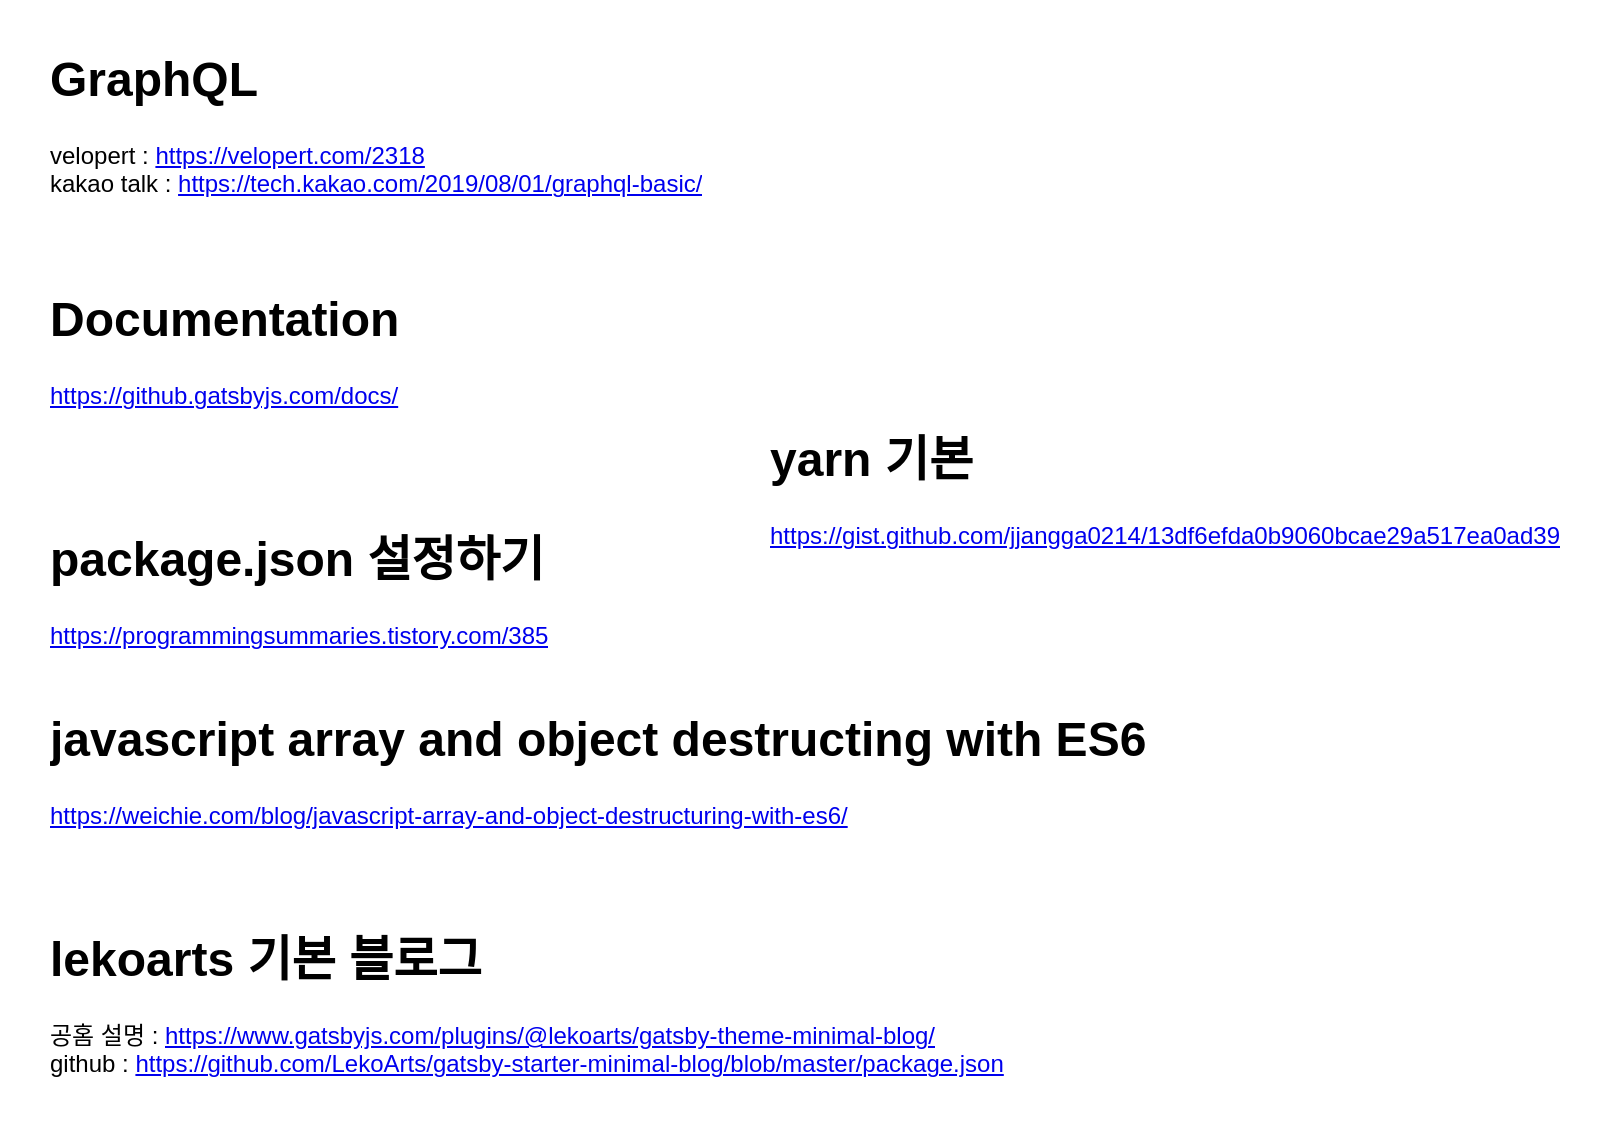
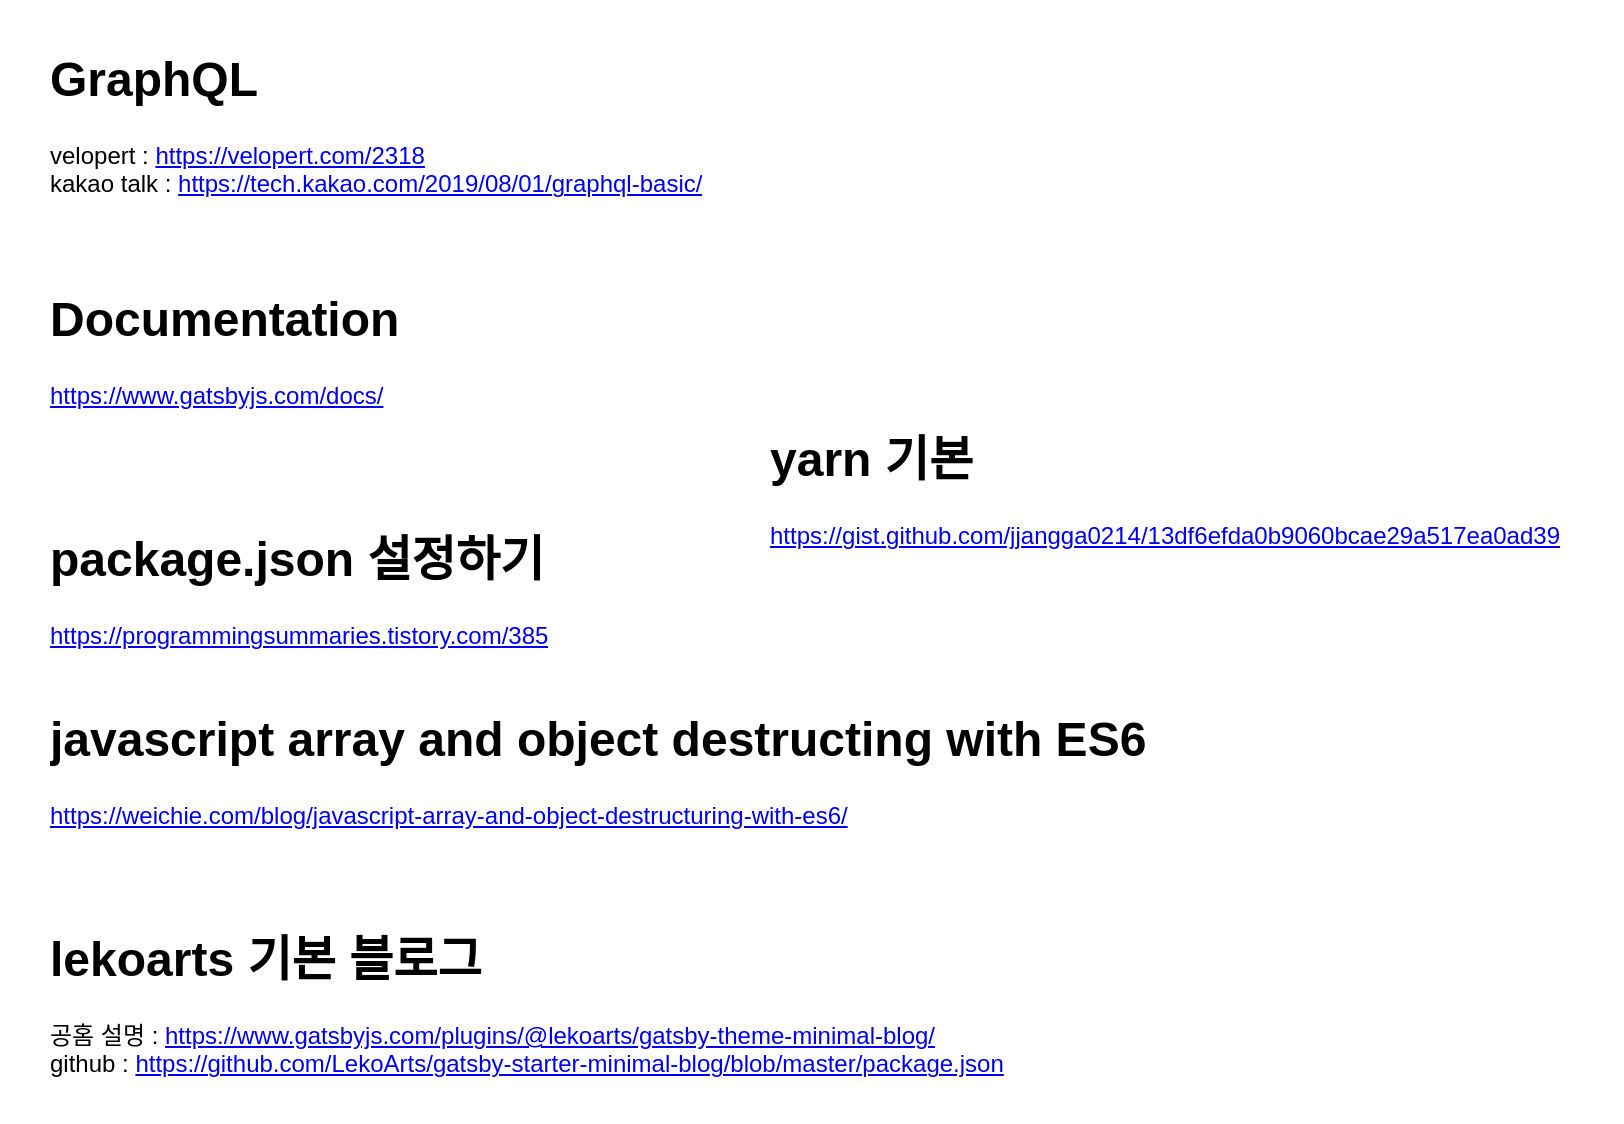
  <mxCell id="0" />
  <mxCell id="1" parent="0" />
  <mxCell id="2" value="&lt;h1&gt;package.json 설정하기&lt;/h1&gt;&lt;p&gt;&lt;a href=&quot;https://programmingsummaries.tistory.com/385&quot;&gt;https://programmingsummaries.tistory.com/385&lt;/a&gt;&lt;br&gt;&lt;/p&gt;" style="text;html=1;strokeColor=none;fillColor=none;spacing=5;spacingTop=-20;whiteSpace=wrap;overflow=hidden;rounded=0;" vertex="1" parent="1"><mxGeometry x="20" y="260" width="270" height="70" as="geometry" /></mxCell>
- <mxCell id="3" value="&lt;h1&gt;Documentation&lt;/h1&gt;&lt;p&gt;&lt;a href=&quot;https://www.gatsbyjs.com/docs/&quot;&gt;https://github.gatsbyjs.com/docs/&lt;/a&gt;&lt;br&gt;&lt;/p&gt;" style="text;html=1;strokeColor=none;fillColor=none;spacing=5;spacingTop=-20;whiteSpace=wrap;overflow=hidden;rounded=0;" vertex="1" parent="1"><mxGeometry x="20" y="140" width="190" height="70" as="geometry" /></mxCell>
+ <mxCell id="3" value="&lt;h1&gt;Documentation&lt;/h1&gt;&lt;p&gt;&lt;a href=&quot;https://www.gatsbyjs.com/docs/&quot;&gt;https://www.gatsbyjs.com/docs/&lt;/a&gt;&lt;br&gt;&lt;/p&gt;" style="text;html=1;strokeColor=none;fillColor=none;spacing=5;spacingTop=-20;whiteSpace=wrap;overflow=hidden;rounded=0;" vertex="1" parent="1"><mxGeometry x="20" y="140" width="190" height="70" as="geometry" /></mxCell>
  <mxCell id="4" value="&lt;h1&gt;GraphQL&lt;/h1&gt;velopert :&amp;nbsp;&lt;a href=&quot;https://velopert.com/2318&quot;&gt;https://velopert.com/2318&lt;/a&gt;&lt;br&gt;kakao talk :&amp;nbsp;&lt;a href=&quot;https://tech.kakao.com/2019/08/01/graphql-basic/&quot;&gt;https://tech.kakao.com/2019/08/01/graphql-basic/&lt;/a&gt;" style="text;html=1;strokeColor=none;fillColor=none;spacing=5;spacingTop=-20;whiteSpace=wrap;overflow=hidden;rounded=0;" vertex="1" parent="1"><mxGeometry x="20" y="20" width="400" height="80" as="geometry" /></mxCell>
  <mxCell id="5" value="&lt;h1&gt;yarn 기본&lt;/h1&gt;&lt;p&gt;&lt;a href=&quot;https://gist.github.com/jjangga0214/13df6efda0b9060bcae29a517ea0ad39&quot;&gt;https://gist.github.com/jjangga0214/13df6efda0b9060bcae29a517ea0ad39&lt;/a&gt;&lt;br&gt;&lt;/p&gt;" style="text;html=1;strokeColor=none;fillColor=none;spacing=5;spacingTop=-20;whiteSpace=wrap;overflow=hidden;rounded=0;" vertex="1" parent="1"><mxGeometry x="380" y="210" width="410" height="70" as="geometry" /></mxCell>
  <mxCell id="6" value="&lt;h1&gt;javascript array and object destructing with ES6&lt;/h1&gt;&lt;a href=&quot;https://weichie.com/blog/javascript-array-and-object-destructuring-with-es6/&quot;&gt;https://weichie.com/blog/javascript-array-and-object-destructuring-with-es6/&lt;/a&gt;" style="text;html=1;strokeColor=none;fillColor=none;spacing=5;spacingTop=-20;whiteSpace=wrap;overflow=hidden;rounded=0;" vertex="1" parent="1"><mxGeometry x="20" y="350" width="570" height="70" as="geometry" /></mxCell>
  <mxCell id="7" value="&lt;h1&gt;lekoarts 기본 블로그&lt;br&gt;&lt;/h1&gt;공홈 설명 :&amp;nbsp;&lt;a href=&quot;https://www.gatsbyjs.com/plugins/@lekoarts/gatsby-theme-minimal-blog/&quot;&gt;https://www.gatsbyjs.com/plugins/@lekoarts/gatsby-theme-minimal-blog/&lt;/a&gt;&lt;br&gt;github :&amp;nbsp;&lt;a href=&quot;https://github.com/LekoArts/gatsby-starter-minimal-blog/blob/master/package.json&quot;&gt;https://github.com/LekoArts/gatsby-starter-minimal-blog/blob/master/package.json&lt;/a&gt;" style="text;html=1;strokeColor=none;fillColor=none;spacing=5;spacingTop=-20;whiteSpace=wrap;overflow=hidden;rounded=0;" vertex="1" parent="1"><mxGeometry x="20" y="460" width="500" height="80" as="geometry" /></mxCell>
